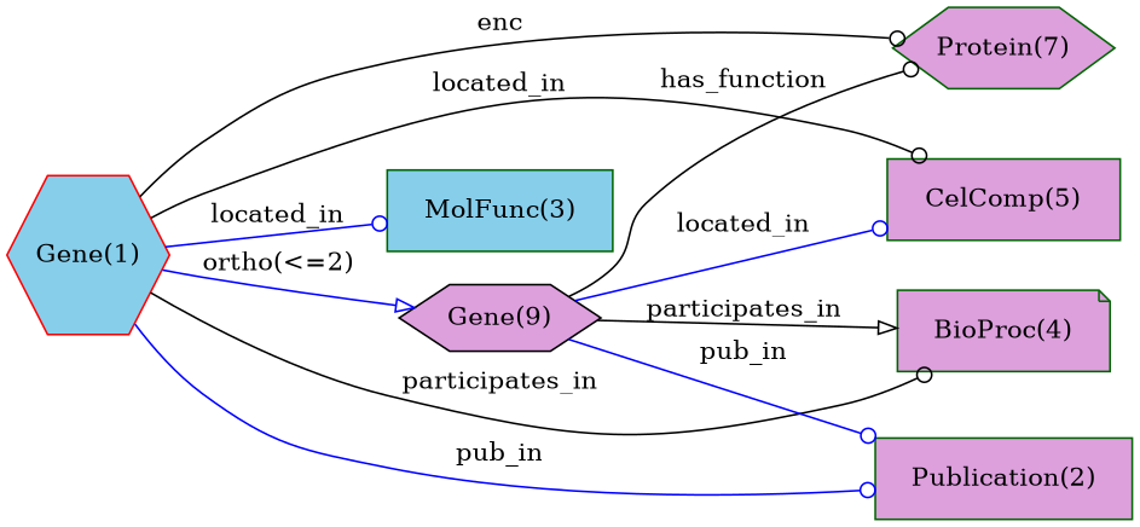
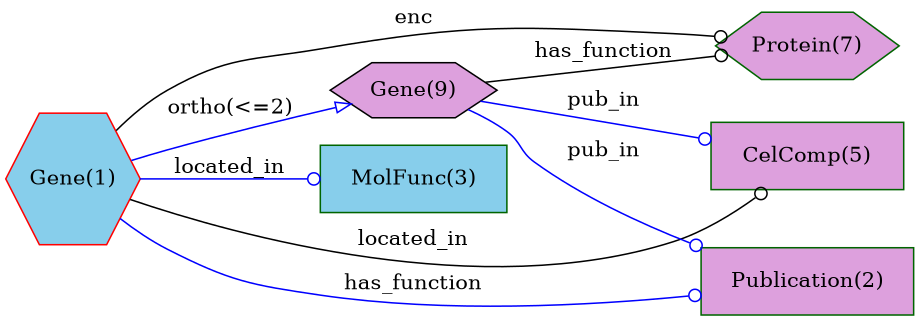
  digraph {
    rankdir=LR
    node [color=darkgreen fillcolor=plum shape=hexagon style=filled]
    edge [arrowhead=odot color=black]
    "Protein(7)" [height=0.61111 width=1.4931]
    "MolFunc(3)" [fillcolor=skyblue height=0.61111 shape=box width=1.7]
    "CelComp(5)" [height=0.61111 shape=box width=1.7443]
-   "BioProc(4)" [height=0.61111 shape=note width=1.5966]
    "Publication(2)" [height=0.61111 shape=box width=1.9362]
    "Gene(1)" [color=red fillcolor=skyblue height=1.1966 width=1.1966]
    "Gene(9)" [height=0.5 width=1.0855 color=""]
    "Gene(1)" -> "Protein(7)" [label=enc]
    "Gene(1)" -> "MolFunc(3)" [color=blue label=located_in]
    "Gene(1)" -> "CelComp(5)" [label=located_in]
-   "Gene(1)" -> "BioProc(4)" [label=participates_in]
-   "Gene(1)" -> "Publication(2)" [color=blue label=pub_in]
+   "Gene(1)" -> "Publication(2)" [color=blue label=has_function]
    "Gene(1)" -> "Gene(9)" [arrowhead=onormal color=blue label="ortho(<=2)"]
    "Gene(9)" -> "Protein(7)" [label=has_function]
-   "Gene(9)" -> "CelComp(5)" [color=blue label=located_in]
-   "Gene(9)" -> "BioProc(4)" [arrowhead=onormal label=participates_in]
+   "Gene(9)" -> "CelComp(5)" [color=blue label=pub_in]
    "Gene(9)" -> "Publication(2)" [color=blue label=pub_in]
  }
